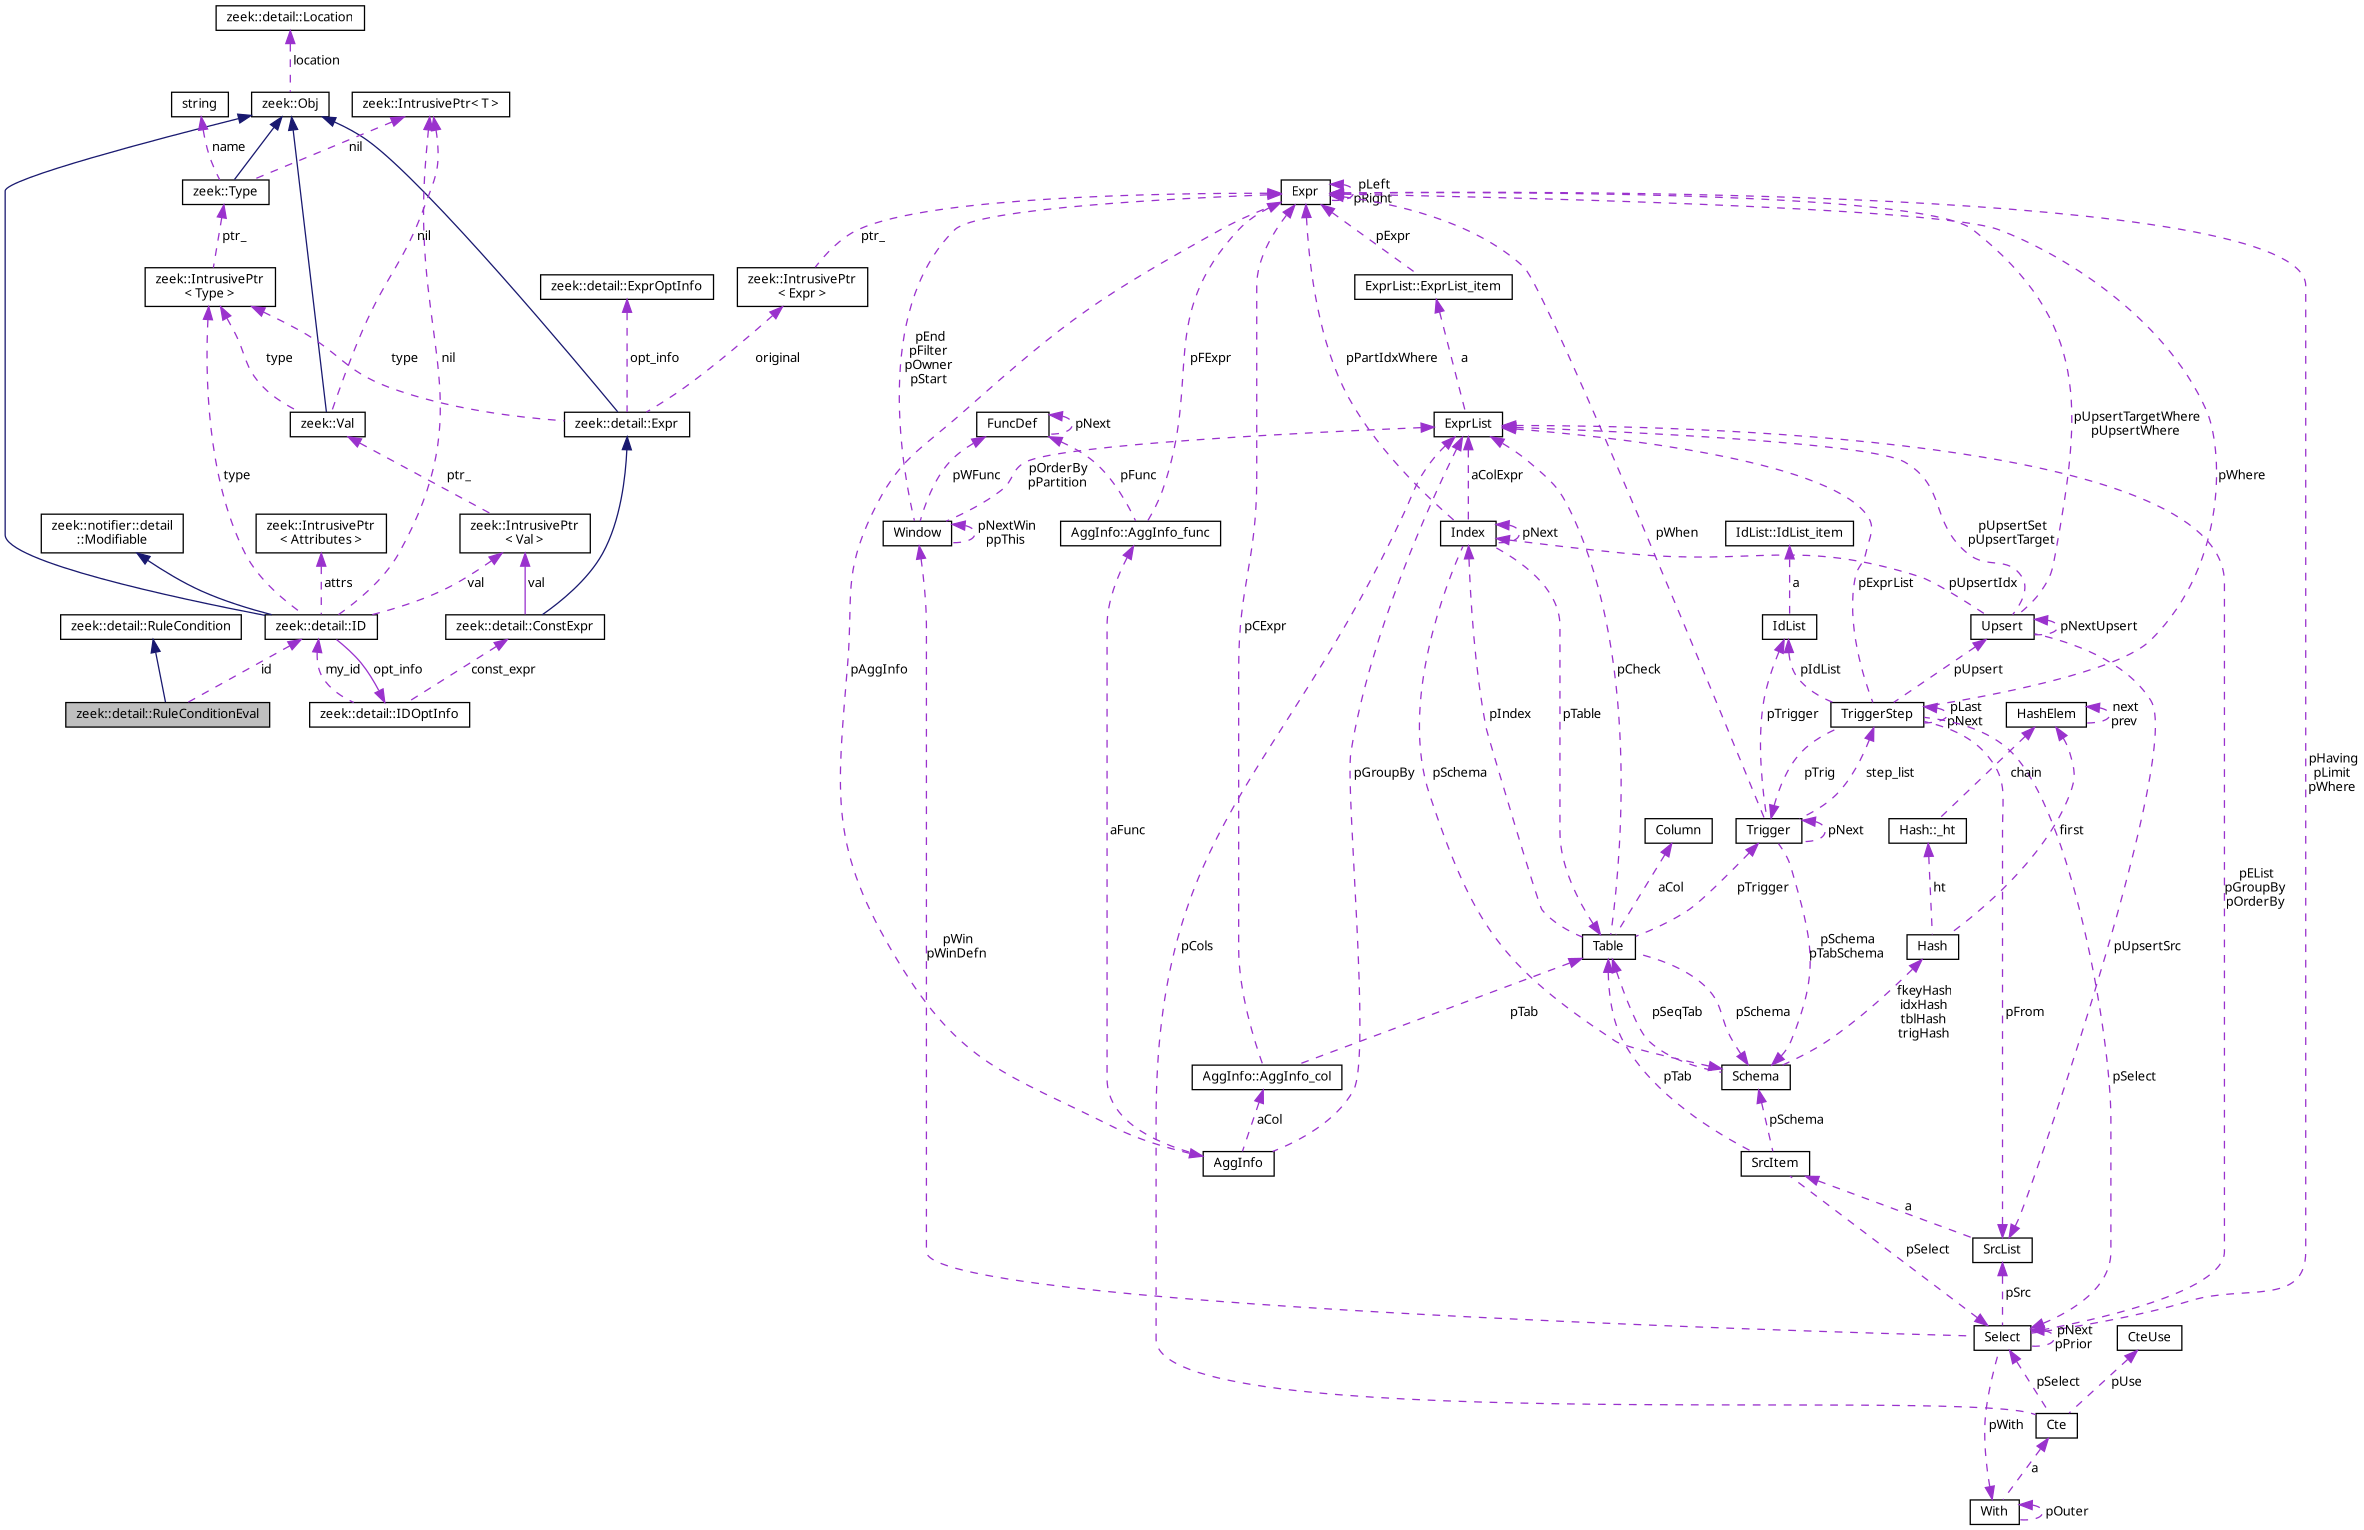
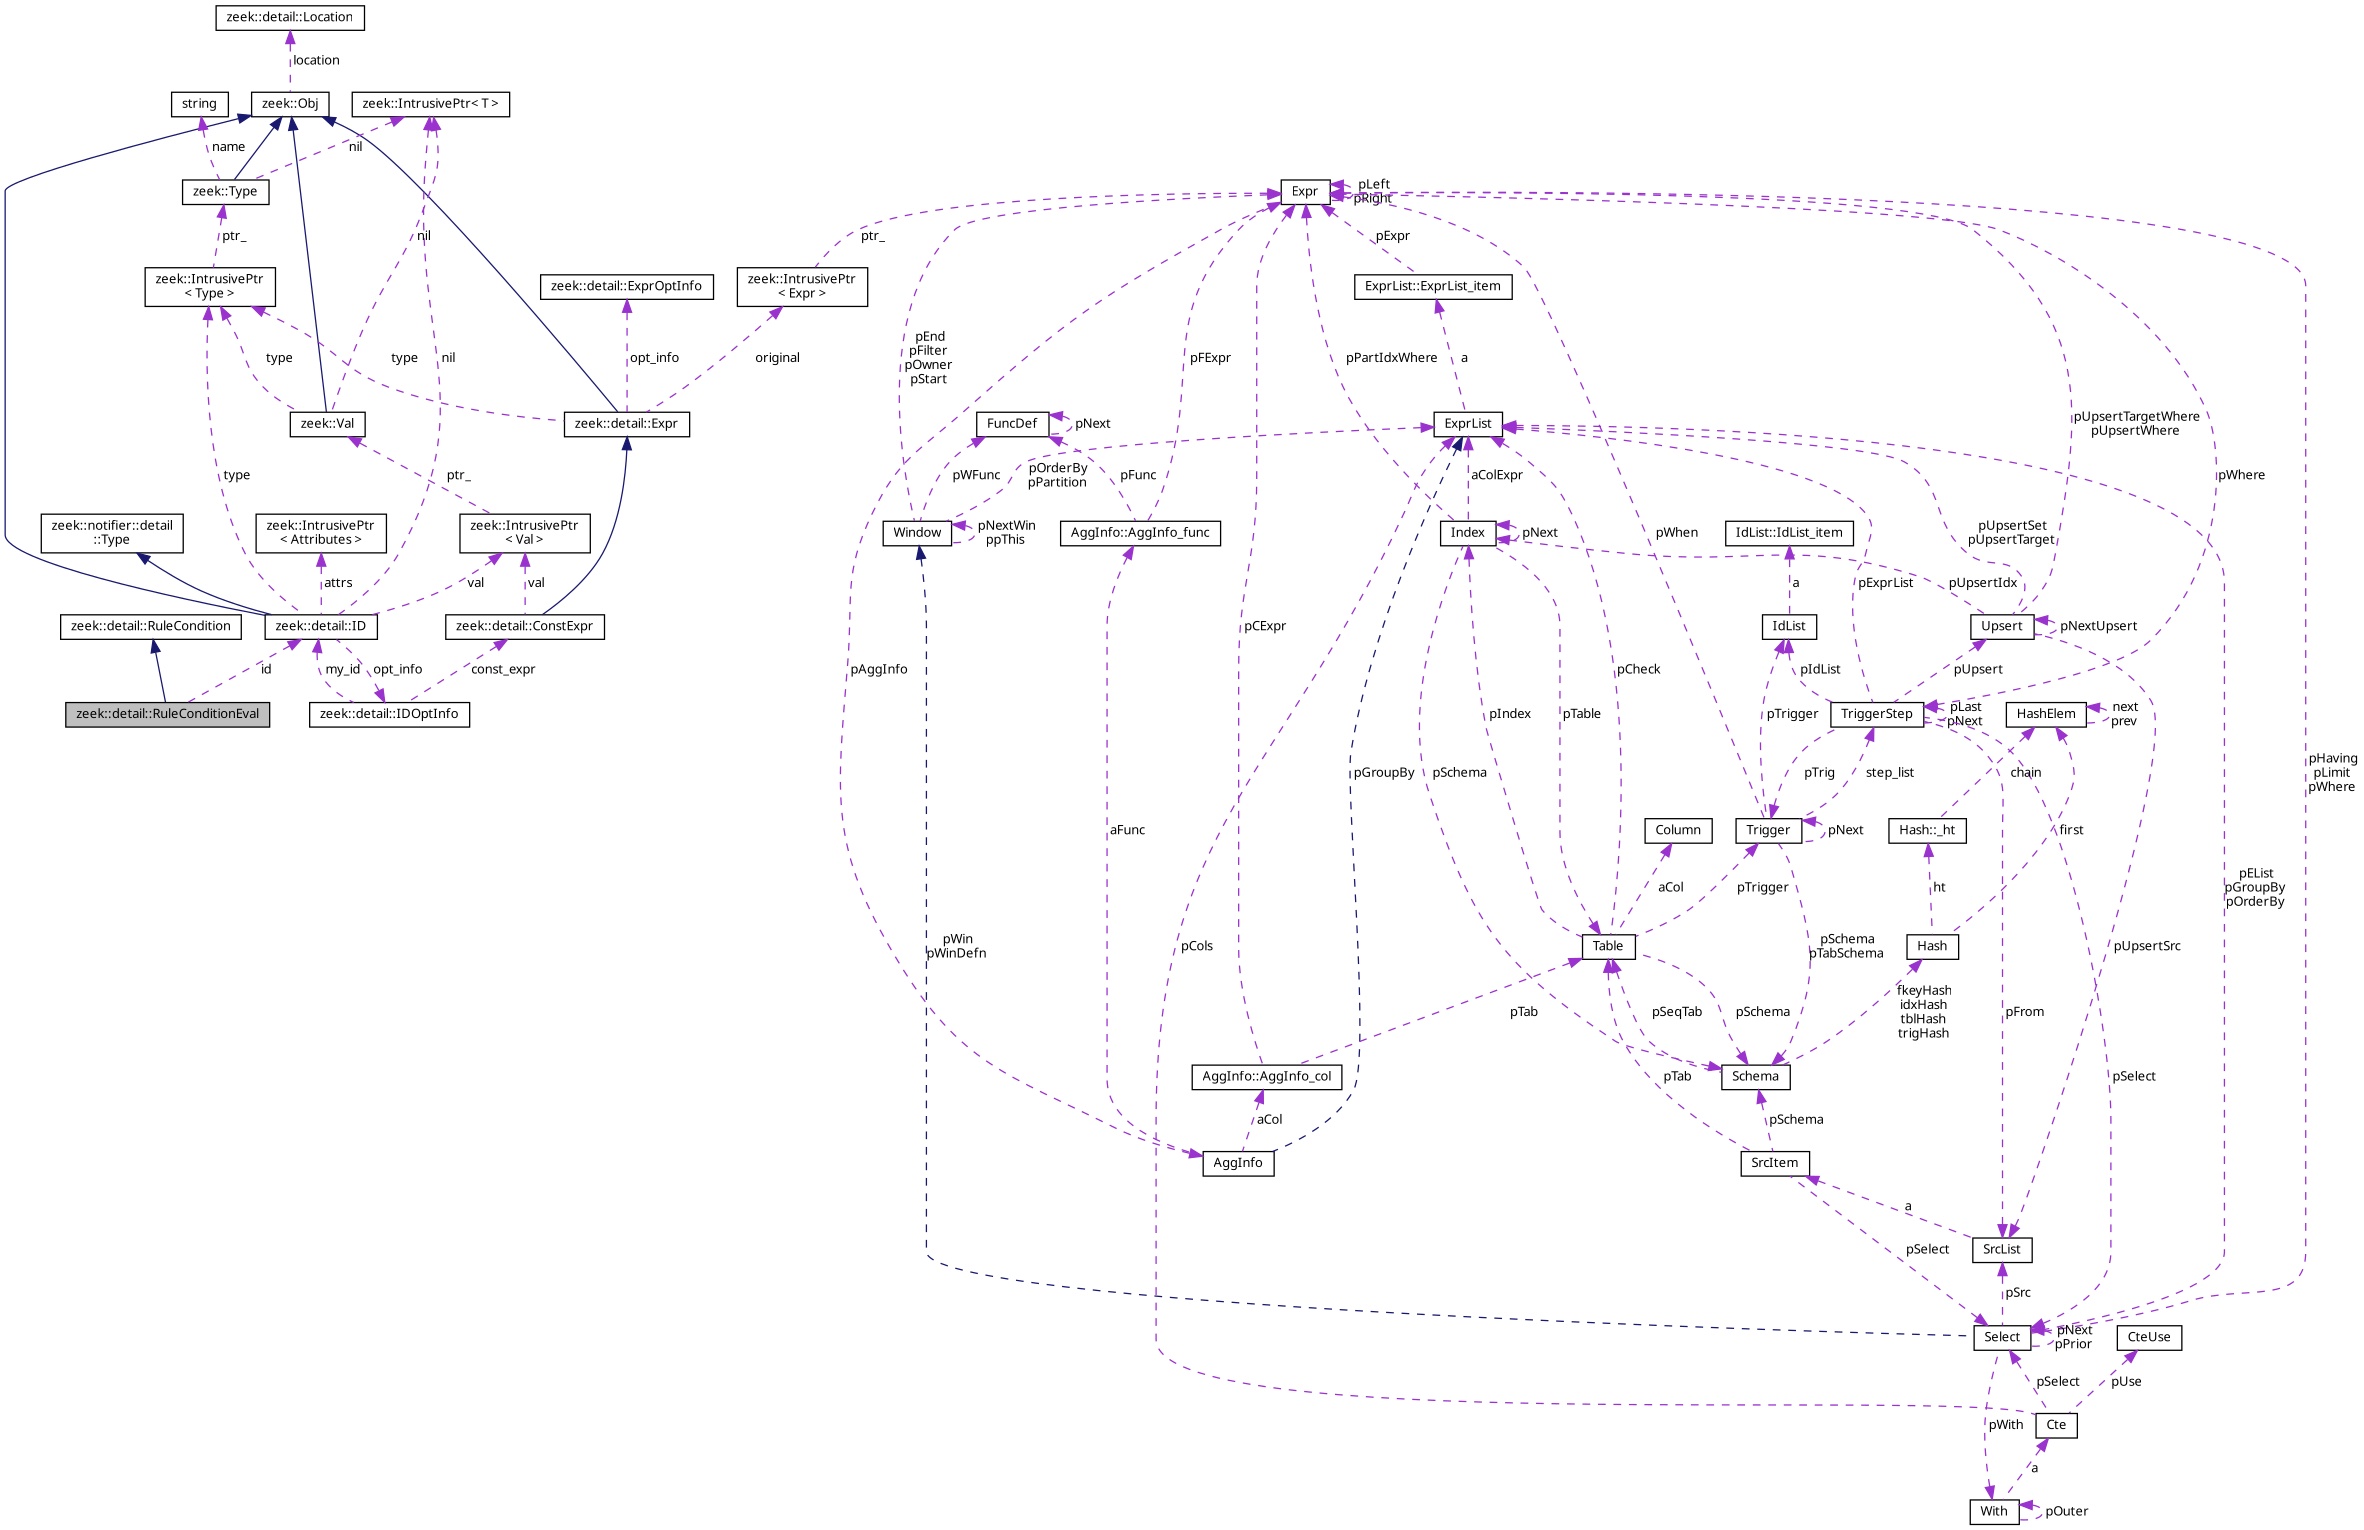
  digraph {
    fontname="Noto Sans"
    node [color=black fillcolor=white fontname="Noto Sans" fontsize=10 shape=record style=filled]
    edge [color=darkorchid3 dir=back fontname="Noto Sans" fontsize=10 labelfontname=Helvetica labelfontsize=10 style=dashed]
    n1 [fillcolor=grey75 fontcolor=black height=0.2 label="zeek::detail::RuleConditionEval" width=0.4]
    n2 [height=0.2 label="zeek::detail::RuleCondition" width=0.4]
    n3 [height=0.2 label="zeek::detail::ID" width=0.4]
    n4 [height=0.2 label="zeek::detail::IDOptInfo" width=0.4]
    n5 [height=0.2 label="zeek::Obj" width=0.4]
    n6 [height=0.2 label="zeek::Type" width=0.4]
    n7 [height=0.2 label="zeek::Val" width=0.4]
    n8 [height=0.2 label="zeek::detail::Expr" width=0.4]
    n9 [height=0.2 label="zeek::IntrusivePtr\l\< Type \>" width=0.4]
    n10 [height=0.2 label="zeek::IntrusivePtr\l\< Val \>" width=0.4]
    n11 [height=0.2 label="zeek::detail::ConstExpr" width=0.4]
    n12 [height=0.2 label="zeek::detail::Location" width=0.4]
-   n13 [height=0.2 label="zeek::notifier::detail\l::Modifiable" width=0.4]
+   n13 [height=0.2 label="zeek::notifier::detail\l::Type" width=0.4]
    n14 [height=0.2 label="zeek::IntrusivePtr\< T \>" width=0.4]
    n15 [height=0.2 label=string width=0.4]
    n16 [height=0.2 label="zeek::IntrusivePtr\l\< Attributes \>" width=0.4]
    n17 [height=0.2 label="zeek::IntrusivePtr\l\< Expr \>" width=0.4]
    n18 [height=0.2 label=Expr width=0.4]
    n19 [height=0.2 label="ExprList::ExprList_item" width=0.4]
    n20 [height=0.2 label="AggInfo::AggInfo_col" width=0.4]
    n21 [height=0.2 label=Index width=0.4]
    n22 [height=0.2 label=Trigger width=0.4]
    n23 [height=0.2 label=TriggerStep width=0.4]
    n24 [height=0.2 label=Select width=0.4]
    n25 [height=0.2 label=Window width=0.4]
    n26 [height=0.2 label=Upsert width=0.4]
    n27 [height=0.2 label="AggInfo::AggInfo_func" width=0.4]
    n28 [height=0.2 label=ExprList width=0.4]
    n29 [height=0.2 label=AggInfo width=0.4]
    n30 [height=0.2 label=Table width=0.4]
    n31 [height=0.2 label=Cte width=0.4]
    n32 [height=0.2 label=SrcItem width=0.4]
    n33 [height=0.2 label=Schema width=0.4]
    n34 [height=0.2 label=With width=0.4]
    n35 [height=0.2 label=SrcList width=0.4]
    n36 [height=0.2 label=Column width=0.4]
    n37 [height=0.2 label=Hash width=0.4]
    n38 [height=0.2 label=HashElem width=0.4]
    n39 [height=0.2 label="Hash::_ht" width=0.4]
    n40 [height=0.2 label=IdList width=0.4]
    n41 [height=0.2 label="IdList::IdList_item" width=0.4]
    n42 [height=0.2 label=CteUse width=0.4]
    n43 [height=0.2 label=FuncDef width=0.4]
    n44 [height=0.2 label="zeek::detail::ExprOptInfo" width=0.4]
    n2 -> n1 [color=midnightblue style=solid]
    n3 -> n1 [label=" id"]
    n3 -> n4 [label=" my_id"]
-   n4 -> n3 [label=" opt_info" style=solid]
+   n4 -> n3 [label=" opt_info"]
    n5 -> n3 [color=midnightblue style=solid]
    n5 -> n6 [color=midnightblue style=solid]
    n5 -> n7 [color=midnightblue style=solid]
    n5 -> n8 [color=midnightblue style=solid]
    n6 -> n9 [label=" ptr_"]
    n7 -> n10 [label=" ptr_"]
    n8 -> n11 [color=midnightblue style=solid]
    n9 -> n3 [label=" type"]
    n9 -> n7 [label=" type"]
    n9 -> n8 [label=" type"]
    n10 -> n3 [label=" val"]
-   n10 -> n11 [label=" val" style=solid]
+   n10 -> n11 [label=" val"]
    n11 -> n4 [label=" const_expr"]
    n12 -> n5 [label=" location"]
    n13 -> n3 [color=midnightblue style=solid]
    n14 -> n3 [label=" nil"]
    n14 -> n6 [label=" nil"]
    n14 -> n7 [label=" nil"]
    n15 -> n6 [label=" name"]
    n16 -> n3 [label=" attrs"]
    n17 -> n8 [label=" original"]
    n18 -> n17 [label=" ptr_"]
    n18 -> n18 [label=" pLeft\npRight"]
    n18 -> n19 [label=" pExpr"]
    n18 -> n20 [label=" pCExpr"]
    n18 -> n21 [label=" pPartIdxWhere"]
    n18 -> n22 [label=" pWhen"]
-   n18 -> n23 [label=" pWhere"]
+   n23 -> n18 [label=" pWhere"]
    n18 -> n24 [label=" pHaving\npLimit\npWhere"]
    n18 -> n25 [label=" pEnd\npFilter\npOwner\npStart"]
    n18 -> n26 [label=" pUpsertTargetWhere\npUpsertWhere"]
    n18 -> n27 [label=" pFExpr"]
    n19 -> n28 [label=" a"]
    n20 -> n29 [label=" aCol"]
    n21 -> n21 [label=" pNext"]
    n21 -> n26 [label=" pUpsertIdx"]
    n21 -> n30 [label=" pIndex"]
    n22 -> n22 [label=" pNext"]
    n22 -> n23 [label=" pTrig"]
    n22 -> n30 [label=" pTrigger"]
    n23 -> n22 [label=" step_list"]
    n23 -> n23 [label=" pLast\npNext"]
    n24 -> n23 [label=" pSelect"]
    n24 -> n24 [label=" pNext\npPrior"]
    n24 -> n31 [label=" pSelect"]
    n24 -> n32 [label=" pSelect"]
-   n25 -> n24 [label=" pWin\npWinDefn"]
+   n25 -> n24 [color=midnightblue label=" pWin\npWinDefn"]
    n25 -> n25 [label=" pNextWin\nppThis"]
    n26 -> n23 [label=" pUpsert"]
    n26 -> n26 [label=" pNextUpsert"]
    n27 -> n29 [label=" aFunc"]
    n28 -> n21 [label=" aColExpr"]
    n28 -> n23 [label=" pExprList"]
    n28 -> n24 [label=" pEList\npGroupBy\npOrderBy"]
    n28 -> n25 [label=" pOrderBy\npPartition"]
    n28 -> n26 [label=" pUpsertSet\npUpsertTarget"]
-   n28 -> n29 [label=" pGroupBy"]
+   n28 -> n29 [color=midnightblue label=" pGroupBy"]
    n28 -> n30 [label=" pCheck"]
    n28 -> n31 [label=" pCols"]
    n29 -> n18 [label=" pAggInfo"]
    n30 -> n20 [label=" pTab"]
    n30 -> n21 [label=" pTable"]
    n30 -> n32 [label=" pTab"]
    n30 -> n33 [label=" pSeqTab"]
    n31 -> n34 [label=" a"]
    n32 -> n35 [label=" a"]
    n33 -> n21 [label=" pSchema"]
    n33 -> n22 [label=" pSchema\npTabSchema"]
    n33 -> n30 [label=" pSchema"]
    n33 -> n32 [label=" pSchema"]
    n34 -> n24 [label=" pWith"]
    n34 -> n34 [label=" pOuter"]
    n35 -> n23 [label=" pFrom"]
    n35 -> n24 [label=" pSrc"]
    n35 -> n26 [label=" pUpsertSrc"]
    n36 -> n30 [label=" aCol"]
    n37 -> n33 [label=" fkeyHash\nidxHash\ntblHash\ntrigHash"]
    n38 -> n37 [label=" first"]
    n38 -> n38 [label=" next\nprev"]
    n38 -> n39 [label=" chain"]
    n39 -> n37 [label=" ht"]
    n40 -> n22 [label=" pTrigger"]
    n40 -> n23 [label=" pIdList"]
    n41 -> n40 [label=" a"]
    n42 -> n31 [label=" pUse"]
    n43 -> n25 [label=" pWFunc"]
    n43 -> n27 [label=" pFunc"]
    n43 -> n43 [label=" pNext"]
    n44 -> n8 [label=" opt_info"]
  }
